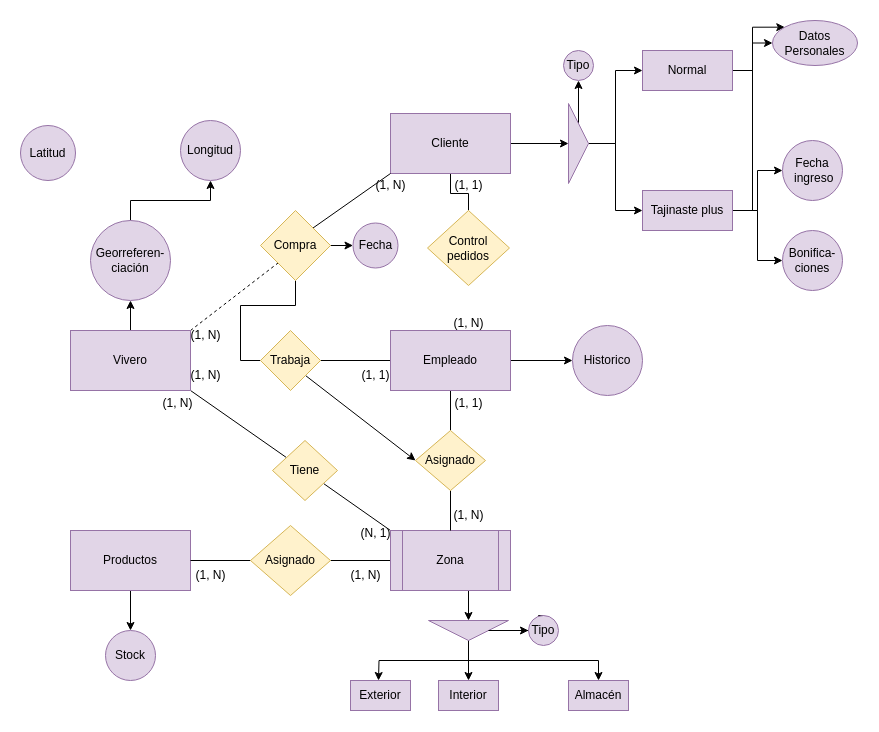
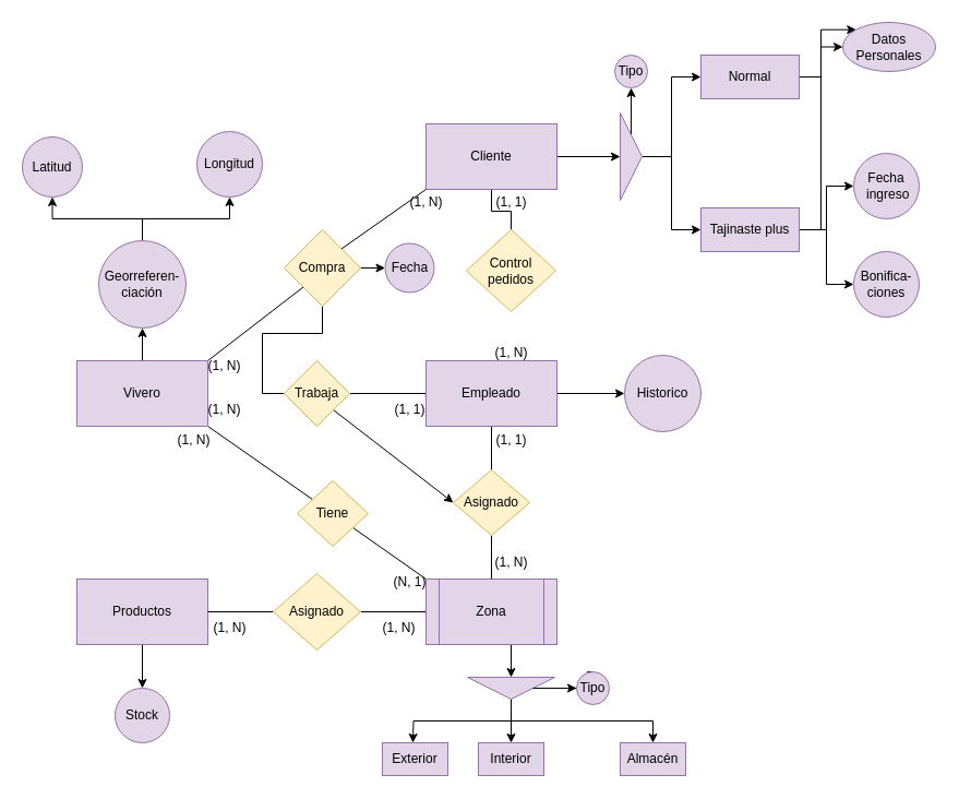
  <mxCell id="0" />
  <mxCell id="1" parent="0" />
  <mxCell id="2" style="rounded=0;orthogonalLoop=1;jettySize=auto;html=1;exitX=1;exitY=0.5;exitDx=0;exitDy=0;entryX=0;entryY=0.5;entryDx=0;entryDy=0;endArrow=none;endFill=0;" parent="1" target="14" edge="1"><mxGeometry relative="1" as="geometry"><mxPoint x="272" y="560" as="sourcePoint" /></mxGeometry></mxCell>
  <mxCell id="3" style="rounded=0;orthogonalLoop=1;jettySize=auto;html=1;endArrow=none;endFill=0;exitX=1;exitY=1;exitDx=0;exitDy=0;" parent="1" source="6" target="17" edge="1"><mxGeometry relative="1" as="geometry"><mxPoint x="468" y="390" as="sourcePoint" /></mxGeometry></mxCell>
  <mxCell id="4" style="edgeStyle=orthogonalEdgeStyle;rounded=0;orthogonalLoop=1;jettySize=auto;html=1;exitX=0.5;exitY=0;exitDx=0;exitDy=0;entryX=0.5;entryY=1;entryDx=0;entryDy=0;" parent="1" source="6" target="28" edge="1"><mxGeometry relative="1" as="geometry" /></mxCell>
- <mxCell id="5" style="rounded=0;orthogonalLoop=1;jettySize=auto;html=1;exitX=1;exitY=0;exitDx=0;exitDy=0;entryX=0;entryY=1;entryDx=0;entryDy=0;endArrow=none;endFill=0;dashed=1;" edge="1" parent="1" source="6" target="55"><mxGeometry relative="1" as="geometry" /></mxCell>
+ <mxCell id="5" style="rounded=0;orthogonalLoop=1;jettySize=auto;html=1;exitX=1;exitY=0;exitDx=0;exitDy=0;entryX=0;entryY=1;entryDx=0;entryDy=0;endArrow=none;endFill=0;" edge="1" parent="1" source="6" target="55"><mxGeometry relative="1" as="geometry" /></mxCell>
  <mxCell id="6" value="Vivero" style="whiteSpace=wrap;html=1;fillColor=#e1d5e7;strokeColor=#9673a6;" parent="1" vertex="1"><mxGeometry x="70" y="330" width="120" height="60" as="geometry" /></mxCell>
  <mxCell id="7" style="edgeStyle=orthogonalEdgeStyle;rounded=0;orthogonalLoop=1;jettySize=auto;html=1;" parent="1" source="8" target="48" edge="1"><mxGeometry relative="1" as="geometry" /></mxCell>
  <mxCell id="8" value="Productos" style="whiteSpace=wrap;html=1;fillColor=#e1d5e7;strokeColor=#9673a6;" parent="1" vertex="1"><mxGeometry x="70" y="530" width="120" height="60" as="geometry" /></mxCell>
  <mxCell id="9" value="&lt;div&gt;Exterior&lt;/div&gt;" style="whiteSpace=wrap;html=1;fillColor=#e1d5e7;strokeColor=#9673a6;" parent="1" vertex="1"><mxGeometry x="350" y="680" width="60" height="30" as="geometry" /></mxCell>
  <mxCell id="10" value="Interior" style="whiteSpace=wrap;html=1;fillColor=#e1d5e7;strokeColor=#9673a6;" parent="1" vertex="1"><mxGeometry x="438" y="680" width="60" height="30" as="geometry" /></mxCell>
  <mxCell id="11" value="Almacén" style="whiteSpace=wrap;html=1;fillColor=#e1d5e7;strokeColor=#9673a6;" parent="1" vertex="1"><mxGeometry x="568" y="680" width="60" height="30" as="geometry" /></mxCell>
  <mxCell id="12" style="edgeStyle=orthogonalEdgeStyle;rounded=0;orthogonalLoop=1;jettySize=auto;html=1;exitX=0;exitY=0.5;exitDx=0;exitDy=0;entryX=1;entryY=0.5;entryDx=0;entryDy=0;endArrow=none;endFill=0;" parent="1" source="14" target="8" edge="1"><mxGeometry relative="1" as="geometry" /></mxCell>
  <mxCell id="13" style="rounded=0;orthogonalLoop=1;jettySize=auto;html=1;exitX=1;exitY=0.5;exitDx=0;exitDy=0;entryX=0;entryY=0.5;entryDx=0;entryDy=0;endArrow=none;endFill=0;" parent="1" source="14" target="25" edge="1"><mxGeometry relative="1" as="geometry" /></mxCell>
  <mxCell id="14" value="Asignado" style="rhombus;whiteSpace=wrap;html=1;fillColor=#fff2cc;strokeColor=#d6b656;" parent="1" vertex="1"><mxGeometry x="250" y="525" width="80" height="70" as="geometry" /></mxCell>
  <mxCell id="15" style="edgeStyle=orthogonalEdgeStyle;rounded=0;orthogonalLoop=1;jettySize=auto;html=1;entryX=0;entryY=0.5;entryDx=0;entryDy=0;" parent="1" target="22" edge="1"><mxGeometry relative="1" as="geometry"><mxPoint x="468" y="590" as="sourcePoint" /></mxGeometry></mxCell>
  <mxCell id="16" style="rounded=0;orthogonalLoop=1;jettySize=auto;html=1;entryX=0;entryY=0;entryDx=0;entryDy=0;endArrow=none;endFill=0;" parent="1" source="17" target="25" edge="1"><mxGeometry relative="1" as="geometry"><mxPoint x="468" y="530" as="targetPoint" /></mxGeometry></mxCell>
  <mxCell id="17" value="Tiene" style="rhombus;whiteSpace=wrap;html=1;fillColor=#fff2cc;strokeColor=#d6b656;" parent="1" vertex="1"><mxGeometry x="272" y="440" width="65" height="60" as="geometry" /></mxCell>
  <mxCell id="18" style="edgeStyle=orthogonalEdgeStyle;rounded=0;orthogonalLoop=1;jettySize=auto;html=1;exitX=0.5;exitY=0;exitDx=0;exitDy=0;" parent="1" source="24" edge="1"><mxGeometry relative="1" as="geometry"><mxPoint x="538" y="630" as="targetPoint" /></mxGeometry></mxCell>
  <mxCell id="19" style="edgeStyle=orthogonalEdgeStyle;rounded=0;orthogonalLoop=1;jettySize=auto;html=1;exitX=1;exitY=0.5;exitDx=0;exitDy=0;entryX=0.5;entryY=0;entryDx=0;entryDy=0;" parent="1" source="22" edge="1"><mxGeometry relative="1" as="geometry"><mxPoint x="378" y="680" as="targetPoint" /></mxGeometry></mxCell>
  <mxCell id="20" style="edgeStyle=orthogonalEdgeStyle;rounded=0;orthogonalLoop=1;jettySize=auto;html=1;entryX=0.5;entryY=0;entryDx=0;entryDy=0;" parent="1" source="22" target="10" edge="1"><mxGeometry relative="1" as="geometry" /></mxCell>
  <mxCell id="21" style="edgeStyle=orthogonalEdgeStyle;rounded=0;orthogonalLoop=1;jettySize=auto;html=1;exitX=1;exitY=0.5;exitDx=0;exitDy=0;entryX=0.5;entryY=0;entryDx=0;entryDy=0;" parent="1" source="22" target="11" edge="1"><mxGeometry relative="1" as="geometry" /></mxCell>
  <mxCell id="22" value="" style="triangle;whiteSpace=wrap;html=1;rotation=90;fillColor=#e1d5e7;strokeColor=#9673a6;" parent="1" vertex="1"><mxGeometry x="458" y="590" width="20" height="80" as="geometry" /></mxCell>
  <mxCell id="23" value="" style="edgeStyle=orthogonalEdgeStyle;rounded=0;orthogonalLoop=1;jettySize=auto;html=1;exitX=0.5;exitY=0;exitDx=0;exitDy=0;" parent="1" source="22" target="24" edge="1"><mxGeometry relative="1" as="geometry"><mxPoint x="538" y="630" as="targetPoint" /><mxPoint x="488" y="630" as="sourcePoint" /></mxGeometry></mxCell>
  <mxCell id="24" value="Tipo" style="ellipse;whiteSpace=wrap;html=1;fillColor=#e1d5e7;strokeColor=#9673a6;" parent="1" vertex="1"><mxGeometry x="528" y="615" width="30" height="30" as="geometry" /></mxCell>
  <mxCell id="25" value="Zona" style="shape=process;whiteSpace=wrap;html=1;backgroundOutline=1;fillColor=#e1d5e7;strokeColor=#9673a6;" parent="1" vertex="1"><mxGeometry x="390" y="530" width="120" height="60" as="geometry" /></mxCell>
+ <mxCell id="26" style="edgeStyle=orthogonalEdgeStyle;rounded=0;orthogonalLoop=1;jettySize=auto;html=1;exitX=0.5;exitY=0;exitDx=0;exitDy=0;entryX=0.5;entryY=1;entryDx=0;entryDy=0;" parent="1" source="28" target="29" edge="1"><mxGeometry relative="1" as="geometry" /></mxCell>
  <mxCell id="27" style="edgeStyle=orthogonalEdgeStyle;rounded=0;orthogonalLoop=1;jettySize=auto;html=1;entryX=0.5;entryY=1;entryDx=0;entryDy=0;exitX=0.5;exitY=0;exitDx=0;exitDy=0;" parent="1" source="28" target="30" edge="1"><mxGeometry relative="1" as="geometry" /></mxCell>
  <mxCell id="28" value="&lt;div&gt;Georreferen-&lt;/div&gt;&lt;div&gt;ciación&lt;/div&gt;" style="ellipse;whiteSpace=wrap;html=1;fillColor=#e1d5e7;strokeColor=#9673a6;" parent="1" vertex="1"><mxGeometry x="90" y="220" width="80" height="80" as="geometry" /></mxCell>
  <mxCell id="29" value="Latitud" style="ellipse;whiteSpace=wrap;html=1;fillColor=#e1d5e7;strokeColor=#9673a6;" parent="1" vertex="1"><mxGeometry x="20" y="125" width="55" height="55" as="geometry" /></mxCell>
  <mxCell id="30" value="Longitud" style="ellipse;whiteSpace=wrap;html=1;fillColor=#e1d5e7;strokeColor=#9673a6;" parent="1" vertex="1"><mxGeometry x="180" y="120" width="60" height="60" as="geometry" /></mxCell>
  <mxCell id="31" value="(1, N)" style="text;html=1;align=center;verticalAlign=middle;resizable=0;points=[];autosize=1;strokeColor=none;fillColor=none;" parent="1" vertex="1"><mxGeometry x="152" y="388" width="50" height="30" as="geometry" /></mxCell>
  <mxCell id="32" value="(N, 1)" style="text;html=1;align=center;verticalAlign=middle;resizable=0;points=[];autosize=1;strokeColor=none;fillColor=none;" parent="1" vertex="1"><mxGeometry x="350" y="518" width="50" height="30" as="geometry" /></mxCell>
  <mxCell id="33" value="(1, N)" style="text;html=1;align=center;verticalAlign=middle;resizable=0;points=[];autosize=1;strokeColor=none;fillColor=none;" parent="1" vertex="1"><mxGeometry x="340" y="560" width="50" height="30" as="geometry" /></mxCell>
  <mxCell id="34" value="(1, N)" style="text;html=1;align=center;verticalAlign=middle;resizable=0;points=[];autosize=1;strokeColor=none;fillColor=none;" parent="1" vertex="1"><mxGeometry x="185" y="560" width="50" height="30" as="geometry" /></mxCell>
  <mxCell id="35" style="edgeStyle=orthogonalEdgeStyle;rounded=0;orthogonalLoop=1;jettySize=auto;html=1;exitX=0;exitY=0.5;exitDx=0;exitDy=0;entryX=1;entryY=0.5;entryDx=0;entryDy=0;endArrow=none;endFill=0;" parent="1" source="38" target="41" edge="1"><mxGeometry relative="1" as="geometry" /></mxCell>
  <mxCell id="36" style="rounded=0;orthogonalLoop=1;jettySize=auto;html=1;exitX=0.5;exitY=1;exitDx=0;exitDy=0;entryX=0.5;entryY=0;entryDx=0;entryDy=0;endArrow=none;endFill=0;" parent="1" source="38" target="45" edge="1"><mxGeometry relative="1" as="geometry"><mxPoint x="728" y="390" as="sourcePoint" /></mxGeometry></mxCell>
  <mxCell id="37" style="edgeStyle=orthogonalEdgeStyle;rounded=0;orthogonalLoop=1;jettySize=auto;html=1;exitX=1;exitY=0.5;exitDx=0;exitDy=0;entryX=0;entryY=0.5;entryDx=0;entryDy=0;" parent="1" source="38" target="49" edge="1"><mxGeometry relative="1" as="geometry" /></mxCell>
  <mxCell id="38" value="Empleado" style="whiteSpace=wrap;html=1;fillColor=#e1d5e7;strokeColor=#9673a6;" parent="1" vertex="1"><mxGeometry x="390" y="330" width="120" height="60" as="geometry" /></mxCell>
  <mxCell id="39" style="edgeStyle=orthogonalEdgeStyle;rounded=0;orthogonalLoop=1;jettySize=auto;html=1;exitX=0;exitY=0.5;exitDx=0;exitDy=0;endArrow=none;endFill=0;" parent="1" source="41" target="55" edge="1"><mxGeometry relative="1" as="geometry" /></mxCell>
  <mxCell id="40" style="rounded=0;orthogonalLoop=1;jettySize=auto;html=1;entryX=0;entryY=0.5;entryDx=0;entryDy=0;exitX=1;exitY=1;exitDx=0;exitDy=0;" parent="1" source="41" target="45" edge="1"><mxGeometry relative="1" as="geometry"><mxPoint x="628" y="390" as="sourcePoint" /></mxGeometry></mxCell>
  <mxCell id="41" value="Trabaja" style="rhombus;whiteSpace=wrap;html=1;fillColor=#fff2cc;strokeColor=#d6b656;" parent="1" vertex="1"><mxGeometry x="260" y="330" width="60" height="60" as="geometry" /></mxCell>
  <mxCell id="42" value="(1, 1)" style="text;html=1;align=center;verticalAlign=middle;resizable=0;points=[];autosize=1;strokeColor=none;fillColor=none;" parent="1" vertex="1"><mxGeometry x="350" y="360" width="50" height="30" as="geometry" /></mxCell>
  <mxCell id="43" value="(1, N)" style="text;html=1;align=center;verticalAlign=middle;resizable=0;points=[];autosize=1;strokeColor=none;fillColor=none;" parent="1" vertex="1"><mxGeometry x="180" y="360" width="50" height="30" as="geometry" /></mxCell>
  <mxCell id="44" style="rounded=0;orthogonalLoop=1;jettySize=auto;html=1;exitX=0.5;exitY=1;exitDx=0;exitDy=0;entryX=0.5;entryY=0;entryDx=0;entryDy=0;endArrow=none;endFill=0;" parent="1" source="45" target="25" edge="1"><mxGeometry relative="1" as="geometry" /></mxCell>
  <mxCell id="45" value="Asignado" style="rhombus;whiteSpace=wrap;html=1;fillColor=#fff2cc;strokeColor=#d6b656;" parent="1" vertex="1"><mxGeometry x="415" y="430" width="70" height="60" as="geometry" /></mxCell>
  <mxCell id="46" value="(1, 1)" style="text;html=1;align=center;verticalAlign=middle;resizable=0;points=[];autosize=1;strokeColor=none;fillColor=none;" parent="1" vertex="1"><mxGeometry x="443" y="388" width="50" height="30" as="geometry" /></mxCell>
  <mxCell id="47" value="(1, N)" style="text;html=1;align=center;verticalAlign=middle;resizable=0;points=[];autosize=1;strokeColor=none;fillColor=none;" parent="1" vertex="1"><mxGeometry x="443" y="500" width="50" height="30" as="geometry" /></mxCell>
  <mxCell id="48" value="Stock" style="ellipse;whiteSpace=wrap;html=1;fillColor=#e1d5e7;strokeColor=#9673a6;" parent="1" vertex="1"><mxGeometry x="105" y="630" width="50" height="50" as="geometry" /></mxCell>
  <mxCell id="49" value="&lt;div&gt;Historico&lt;br&gt;&lt;/div&gt;" style="ellipse;whiteSpace=wrap;html=1;fillColor=#e1d5e7;strokeColor=#9673a6;" parent="1" vertex="1"><mxGeometry x="572" y="325" width="70" height="70" as="geometry" /></mxCell>
  <mxCell id="50" style="edgeStyle=orthogonalEdgeStyle;rounded=0;orthogonalLoop=1;jettySize=auto;html=1;exitX=1;exitY=0.5;exitDx=0;exitDy=0;entryX=0;entryY=0.5;entryDx=0;entryDy=0;" parent="1" source="52" target="61" edge="1"><mxGeometry relative="1" as="geometry" /></mxCell>
  <mxCell id="51" style="edgeStyle=orthogonalEdgeStyle;rounded=0;orthogonalLoop=1;jettySize=auto;html=1;exitX=0.5;exitY=1;exitDx=0;exitDy=0;entryX=0.5;entryY=0;entryDx=0;entryDy=0;endArrow=none;endFill=0;" edge="1" parent="1" source="52" target="73"><mxGeometry relative="1" as="geometry" /></mxCell>
  <mxCell id="52" value="Cliente" style="whiteSpace=wrap;html=1;fillColor=#e1d5e7;strokeColor=#9673a6;" parent="1" vertex="1"><mxGeometry x="390" y="113" width="120" height="60" as="geometry" /></mxCell>
  <mxCell id="53" style="rounded=0;orthogonalLoop=1;jettySize=auto;html=1;exitX=1;exitY=0;exitDx=0;exitDy=0;entryX=0;entryY=1;entryDx=0;entryDy=0;endArrow=none;endFill=0;" edge="1" parent="1" source="55" target="52"><mxGeometry relative="1" as="geometry" /></mxCell>
  <mxCell id="54" style="edgeStyle=orthogonalEdgeStyle;rounded=0;orthogonalLoop=1;jettySize=auto;html=1;exitX=1;exitY=0.5;exitDx=0;exitDy=0;entryX=0;entryY=0.5;entryDx=0;entryDy=0;" edge="1" parent="1" source="55" target="70"><mxGeometry relative="1" as="geometry" /></mxCell>
  <mxCell id="55" value="Compra" style="rhombus;whiteSpace=wrap;html=1;fillColor=#fff2cc;strokeColor=#d6b656;" parent="1" vertex="1"><mxGeometry x="260" y="210" width="70" height="70" as="geometry" /></mxCell>
  <mxCell id="56" value="(1, N)" style="text;html=1;align=center;verticalAlign=middle;resizable=0;points=[];autosize=1;strokeColor=none;fillColor=none;" parent="1" vertex="1"><mxGeometry x="180" y="320" width="50" height="30" as="geometry" /></mxCell>
  <mxCell id="57" value="(1, N)" style="text;html=1;align=center;verticalAlign=middle;resizable=0;points=[];autosize=1;strokeColor=none;fillColor=none;" parent="1" vertex="1"><mxGeometry x="365" y="170" width="50" height="30" as="geometry" /></mxCell>
  <mxCell id="58" style="edgeStyle=orthogonalEdgeStyle;rounded=0;orthogonalLoop=1;jettySize=auto;html=1;exitX=0.5;exitY=0;exitDx=0;exitDy=0;entryX=0.5;entryY=1;entryDx=0;entryDy=0;" parent="1" source="61" target="62" edge="1"><mxGeometry relative="1" as="geometry" /></mxCell>
  <mxCell id="59" style="edgeStyle=orthogonalEdgeStyle;rounded=0;orthogonalLoop=1;jettySize=auto;html=1;exitX=1;exitY=0.5;exitDx=0;exitDy=0;entryX=0;entryY=0.5;entryDx=0;entryDy=0;" edge="1" parent="1" source="61" target="64"><mxGeometry relative="1" as="geometry" /></mxCell>
  <mxCell id="60" style="edgeStyle=orthogonalEdgeStyle;rounded=0;orthogonalLoop=1;jettySize=auto;html=1;exitX=1;exitY=0.5;exitDx=0;exitDy=0;entryX=0;entryY=0.5;entryDx=0;entryDy=0;" edge="1" parent="1" source="61" target="68"><mxGeometry relative="1" as="geometry" /></mxCell>
  <mxCell id="61" value="" style="triangle;whiteSpace=wrap;html=1;rotation=0;fillColor=#e1d5e7;strokeColor=#9673a6;" parent="1" vertex="1"><mxGeometry x="568" y="103" width="20" height="80" as="geometry" /></mxCell>
  <mxCell id="62" value="Tipo" style="ellipse;whiteSpace=wrap;html=1;fillColor=#e1d5e7;strokeColor=#9673a6;" parent="1" vertex="1"><mxGeometry x="563" y="50" width="30" height="30" as="geometry" /></mxCell>
  <mxCell id="63" style="edgeStyle=orthogonalEdgeStyle;rounded=0;orthogonalLoop=1;jettySize=auto;html=1;exitX=1;exitY=0.5;exitDx=0;exitDy=0;entryX=0;entryY=0;entryDx=0;entryDy=0;" edge="1" parent="1" source="64" target="71"><mxGeometry relative="1" as="geometry" /></mxCell>
  <mxCell id="64" value="Normal" style="whiteSpace=wrap;html=1;fillColor=#e1d5e7;strokeColor=#9673a6;" parent="1" vertex="1"><mxGeometry x="642" y="50" width="90" height="40" as="geometry" /></mxCell>
  <mxCell id="65" style="edgeStyle=orthogonalEdgeStyle;rounded=0;orthogonalLoop=1;jettySize=auto;html=1;exitX=1;exitY=0.5;exitDx=0;exitDy=0;entryX=0;entryY=0.5;entryDx=0;entryDy=0;" edge="1" parent="1" source="68" target="71"><mxGeometry relative="1" as="geometry" /></mxCell>
  <mxCell id="66" style="edgeStyle=orthogonalEdgeStyle;rounded=0;orthogonalLoop=1;jettySize=auto;html=1;exitX=1;exitY=0.5;exitDx=0;exitDy=0;entryX=0;entryY=0.5;entryDx=0;entryDy=0;" edge="1" parent="1" source="68" target="72"><mxGeometry relative="1" as="geometry" /></mxCell>
  <mxCell id="67" style="edgeStyle=orthogonalEdgeStyle;rounded=0;orthogonalLoop=1;jettySize=auto;html=1;exitX=1;exitY=0.5;exitDx=0;exitDy=0;entryX=0;entryY=0.5;entryDx=0;entryDy=0;" edge="1" parent="1" source="68" target="69"><mxGeometry relative="1" as="geometry" /></mxCell>
  <mxCell id="68" value="Tajinaste plus" style="whiteSpace=wrap;html=1;fillColor=#e1d5e7;strokeColor=#9673a6;" parent="1" vertex="1"><mxGeometry x="642" y="190" width="90" height="40" as="geometry" /></mxCell>
  <mxCell id="69" value="Bonifica-ciones" style="ellipse;whiteSpace=wrap;html=1;fillColor=#e1d5e7;strokeColor=#9673a6;" parent="1" vertex="1"><mxGeometry x="782" y="230" width="60" height="60" as="geometry" /></mxCell>
  <mxCell id="70" value="Fecha" style="ellipse;whiteSpace=wrap;html=1;fillColor=#e1d5e7;strokeColor=#9673a6;" parent="1" vertex="1"><mxGeometry x="352.5" y="222.5" width="45" height="45" as="geometry" /></mxCell>
  <mxCell id="71" value="Datos Personales" style="ellipse;whiteSpace=wrap;html=1;fillColor=#e1d5e7;strokeColor=#9673a6;" vertex="1" parent="1"><mxGeometry x="772" y="20" width="85" height="45" as="geometry" /></mxCell>
  <mxCell id="72" value="Fecha&lt;div&gt;&amp;nbsp;ingreso&lt;/div&gt;" style="ellipse;whiteSpace=wrap;html=1;fillColor=#e1d5e7;strokeColor=#9673a6;" vertex="1" parent="1"><mxGeometry x="782" y="140" width="60" height="60" as="geometry" /></mxCell>
  <mxCell id="73" value="Control pedidos" style="rhombus;whiteSpace=wrap;html=1;fillColor=#fff2cc;strokeColor=#d6b656;" vertex="1" parent="1"><mxGeometry x="427" y="210" width="82" height="75" as="geometry" /></mxCell>
  <mxCell id="74" value="(1, 1)" style="text;html=1;align=center;verticalAlign=middle;resizable=0;points=[];autosize=1;strokeColor=none;fillColor=none;" vertex="1" parent="1"><mxGeometry x="443" y="170" width="50" height="30" as="geometry" /></mxCell>
  <mxCell id="75" value="(1, N)" style="text;html=1;align=center;verticalAlign=middle;resizable=0;points=[];autosize=1;strokeColor=none;fillColor=none;" vertex="1" parent="1"><mxGeometry x="443" y="308" width="50" height="30" as="geometry" /></mxCell>
